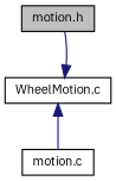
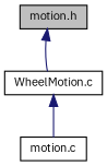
  digraph {
    fontname="IBM Plex Sans"
    node [color=black fillcolor=white fontname="IBM Plex Sans" fontsize=10 shape=record style=filled]
    edge [color=midnightblue dir=back fontname="IBM Plex Sans" fontsize=10 labelfontname=Helvetica labelfontsize=10 style=solid]
    n1 [fillcolor=grey75 fontcolor=black height=0.2 label="motion.h" width=0.4]
    n2 [height=0.2 label="WheelMotion.c" width=0.4]
    n3 [height=0.2 label="motion.c" width=0.4]
-   n2 -> n1
+   n1 -> n2
    n2 -> n3
  }
